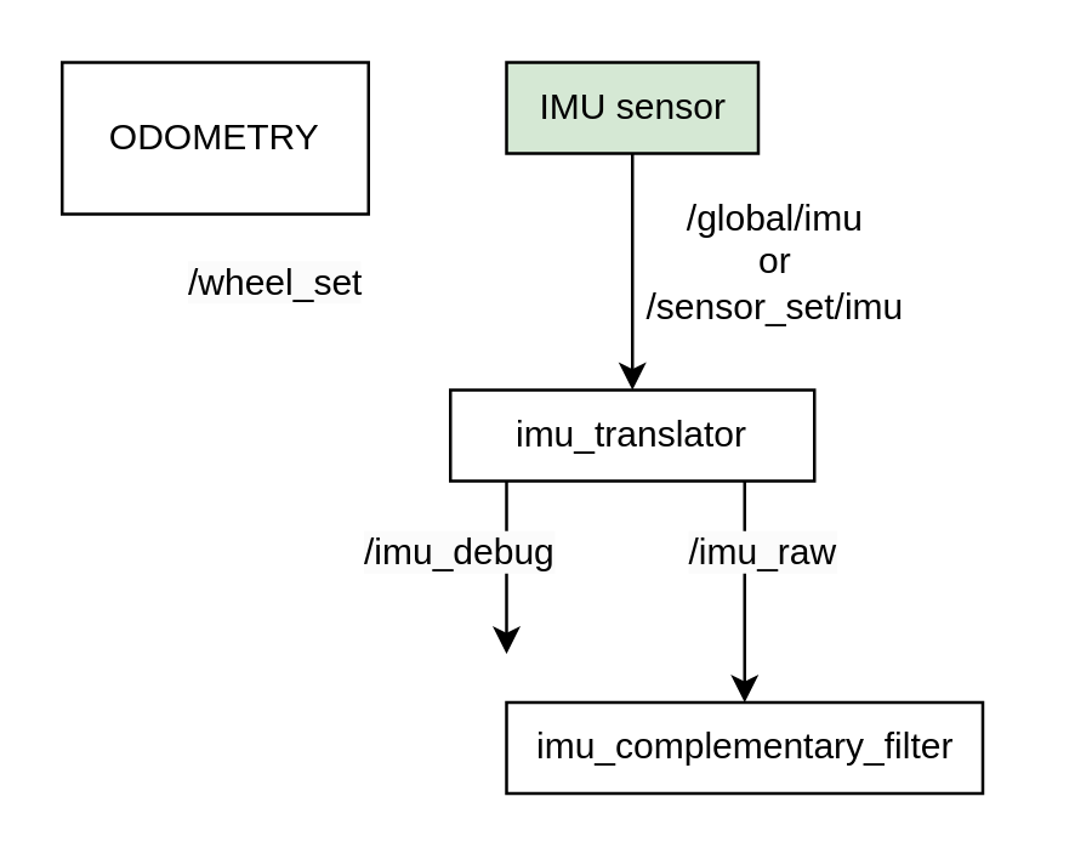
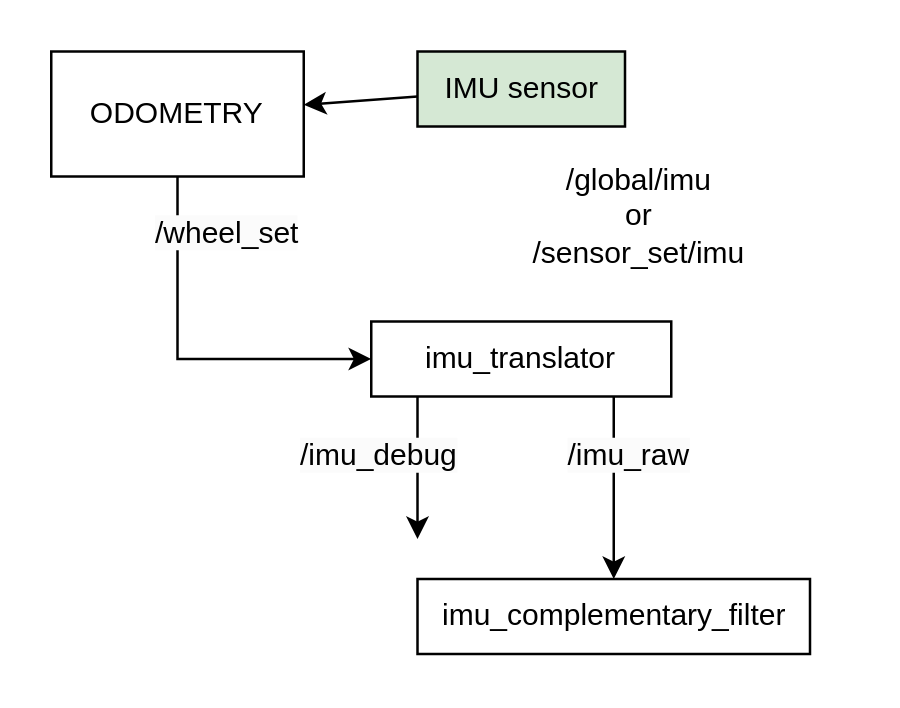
  <mxCell id="0" />
  <mxCell id="1" parent="0" />
+ <mxCell id="2" style="edgeStyle=orthogonalEdgeStyle;rounded=0;orthogonalLoop=1;jettySize=auto;html=1;exitX=0.5;exitY=1;exitDx=0;exitDy=0;entryX=0;entryY=0.5;entryDx=0;entryDy=0;" edge="1" parent="1" source="3" target="4"><mxGeometry relative="1" as="geometry" /></mxCell>
  <mxCell id="3" value="ODOMETRY" style="rounded=0;whiteSpace=wrap;html=1;" vertex="1" parent="1"><mxGeometry x="20" y="20" width="101" height="50" as="geometry" /></mxCell>
  <mxCell id="4" value="imu_translator" style="rounded=0;whiteSpace=wrap;html=1;" vertex="1" parent="1"><mxGeometry x="148" y="128" width="120" height="30" as="geometry" /></mxCell>
- <mxCell id="5" value="" style="endArrow=classic;html=1;rounded=0;entryX=0.5;entryY=0;entryDx=0;entryDy=0;" edge="1" parent="1" source="6" target="4"><mxGeometry width="50" height="50" relative="1" as="geometry"><mxPoint x="208" y="45" as="sourcePoint" /><mxPoint x="207.5" y="145" as="targetPoint" /></mxGeometry></mxCell>
+ <mxCell id="5" value="" style="endArrow=classic;html=1;rounded=0;" edge="1" parent="1" source="6" target="3"><mxGeometry width="50" height="50" relative="1" as="geometry"><mxPoint x="208" y="45" as="sourcePoint" /><mxPoint x="207.5" y="145" as="targetPoint" /></mxGeometry></mxCell>
  <mxCell id="6" value="IMU sensor" style="rounded=0;whiteSpace=wrap;html=1;fillColor=#d5e8d4;" vertex="1" parent="1"><mxGeometry x="166.5" y="20" width="83" height="30" as="geometry" /></mxCell>
  <mxCell id="7" value="&lt;span style=&quot;color: rgb(0, 0, 0); font-family: Helvetica; font-size: 12px; font-style: normal; font-variant-ligatures: normal; font-variant-caps: normal; font-weight: 400; letter-spacing: normal; orphans: 2; text-align: center; text-indent: 0px; text-transform: none; widows: 2; word-spacing: 0px; -webkit-text-stroke-width: 0px; white-space: nowrap; background-color: rgb(251, 251, 251); text-decoration-thickness: initial; text-decoration-style: initial; text-decoration-color: initial; display: inline !important; float: none;&quot;&gt;/wheel_set&lt;/span&gt;" style="text;whiteSpace=wrap;html=1;" vertex="1" parent="1"><mxGeometry x="60" y="79" width="113" height="36" as="geometry" /></mxCell>
  <mxCell id="8" value="" style="endArrow=classic;html=1;rounded=0;exitX=0.5;exitY=1;exitDx=0;exitDy=0;" edge="1" parent="1"><mxGeometry width="50" height="50" relative="1" as="geometry"><mxPoint x="166.5" y="158" as="sourcePoint" /><mxPoint x="166.5" y="215" as="targetPoint" /></mxGeometry></mxCell>
  <mxCell id="9" value="&lt;span style=&quot;color: rgb(0, 0, 0); font-family: Helvetica; font-size: 12px; font-style: normal; font-variant-ligatures: normal; font-variant-caps: normal; font-weight: 400; letter-spacing: normal; orphans: 2; text-align: center; text-indent: 0px; text-transform: none; widows: 2; word-spacing: 0px; -webkit-text-stroke-width: 0px; white-space: nowrap; background-color: rgb(251, 251, 251); text-decoration-thickness: initial; text-decoration-style: initial; text-decoration-color: initial; display: inline !important; float: none;&quot;&gt;/imu_debug&lt;/span&gt;" style="text;whiteSpace=wrap;html=1;" vertex="1" parent="1"><mxGeometry x="118" y="168" width="113" height="36" as="geometry" /></mxCell>
  <mxCell id="10" value="" style="endArrow=classic;html=1;rounded=0;exitX=0.5;exitY=1;exitDx=0;exitDy=0;entryX=0.5;entryY=0;entryDx=0;entryDy=0;" edge="1" parent="1" target="12"><mxGeometry width="50" height="50" relative="1" as="geometry"><mxPoint x="245" y="158" as="sourcePoint" /><mxPoint x="245" y="213" as="targetPoint" /></mxGeometry></mxCell>
  <mxCell id="11" value="&lt;span style=&quot;color: rgb(0, 0, 0); font-family: Helvetica; font-size: 12px; font-style: normal; font-variant-ligatures: normal; font-variant-caps: normal; font-weight: 400; letter-spacing: normal; orphans: 2; text-align: center; text-indent: 0px; text-transform: none; widows: 2; word-spacing: 0px; -webkit-text-stroke-width: 0px; white-space: nowrap; background-color: rgb(251, 251, 251); text-decoration-thickness: initial; text-decoration-style: initial; text-decoration-color: initial; display: inline !important; float: none;&quot;&gt;/imu_raw&lt;/span&gt;" style="text;whiteSpace=wrap;html=1;" vertex="1" parent="1"><mxGeometry x="225" y="168" width="113" height="36" as="geometry" /></mxCell>
  <mxCell id="12" value="imu_complementary_filter" style="rounded=0;whiteSpace=wrap;html=1;" vertex="1" parent="1"><mxGeometry x="166.5" y="231" width="157" height="30" as="geometry" /></mxCell>
  <mxCell id="13" value="&lt;div style=&quot;text-align: center; text-wrap: nowrap;&quot;&gt;&lt;span style=&quot;background-color: initial;&quot;&gt;/global/imu&lt;/span&gt;&lt;br&gt;&lt;/div&gt;&lt;div style=&quot;text-align: center; text-wrap: nowrap;&quot;&gt;&lt;span style=&quot;background-color: initial;&quot;&gt;or&lt;/span&gt;&lt;/div&gt;&lt;div style=&quot;text-align: center; text-wrap: nowrap;&quot;&gt;/sensor_set/imu&lt;/div&gt;" style="text;whiteSpace=wrap;html=1;" vertex="1" parent="1"><mxGeometry x="210.5" y="58" width="113" height="57" as="geometry" /></mxCell>
